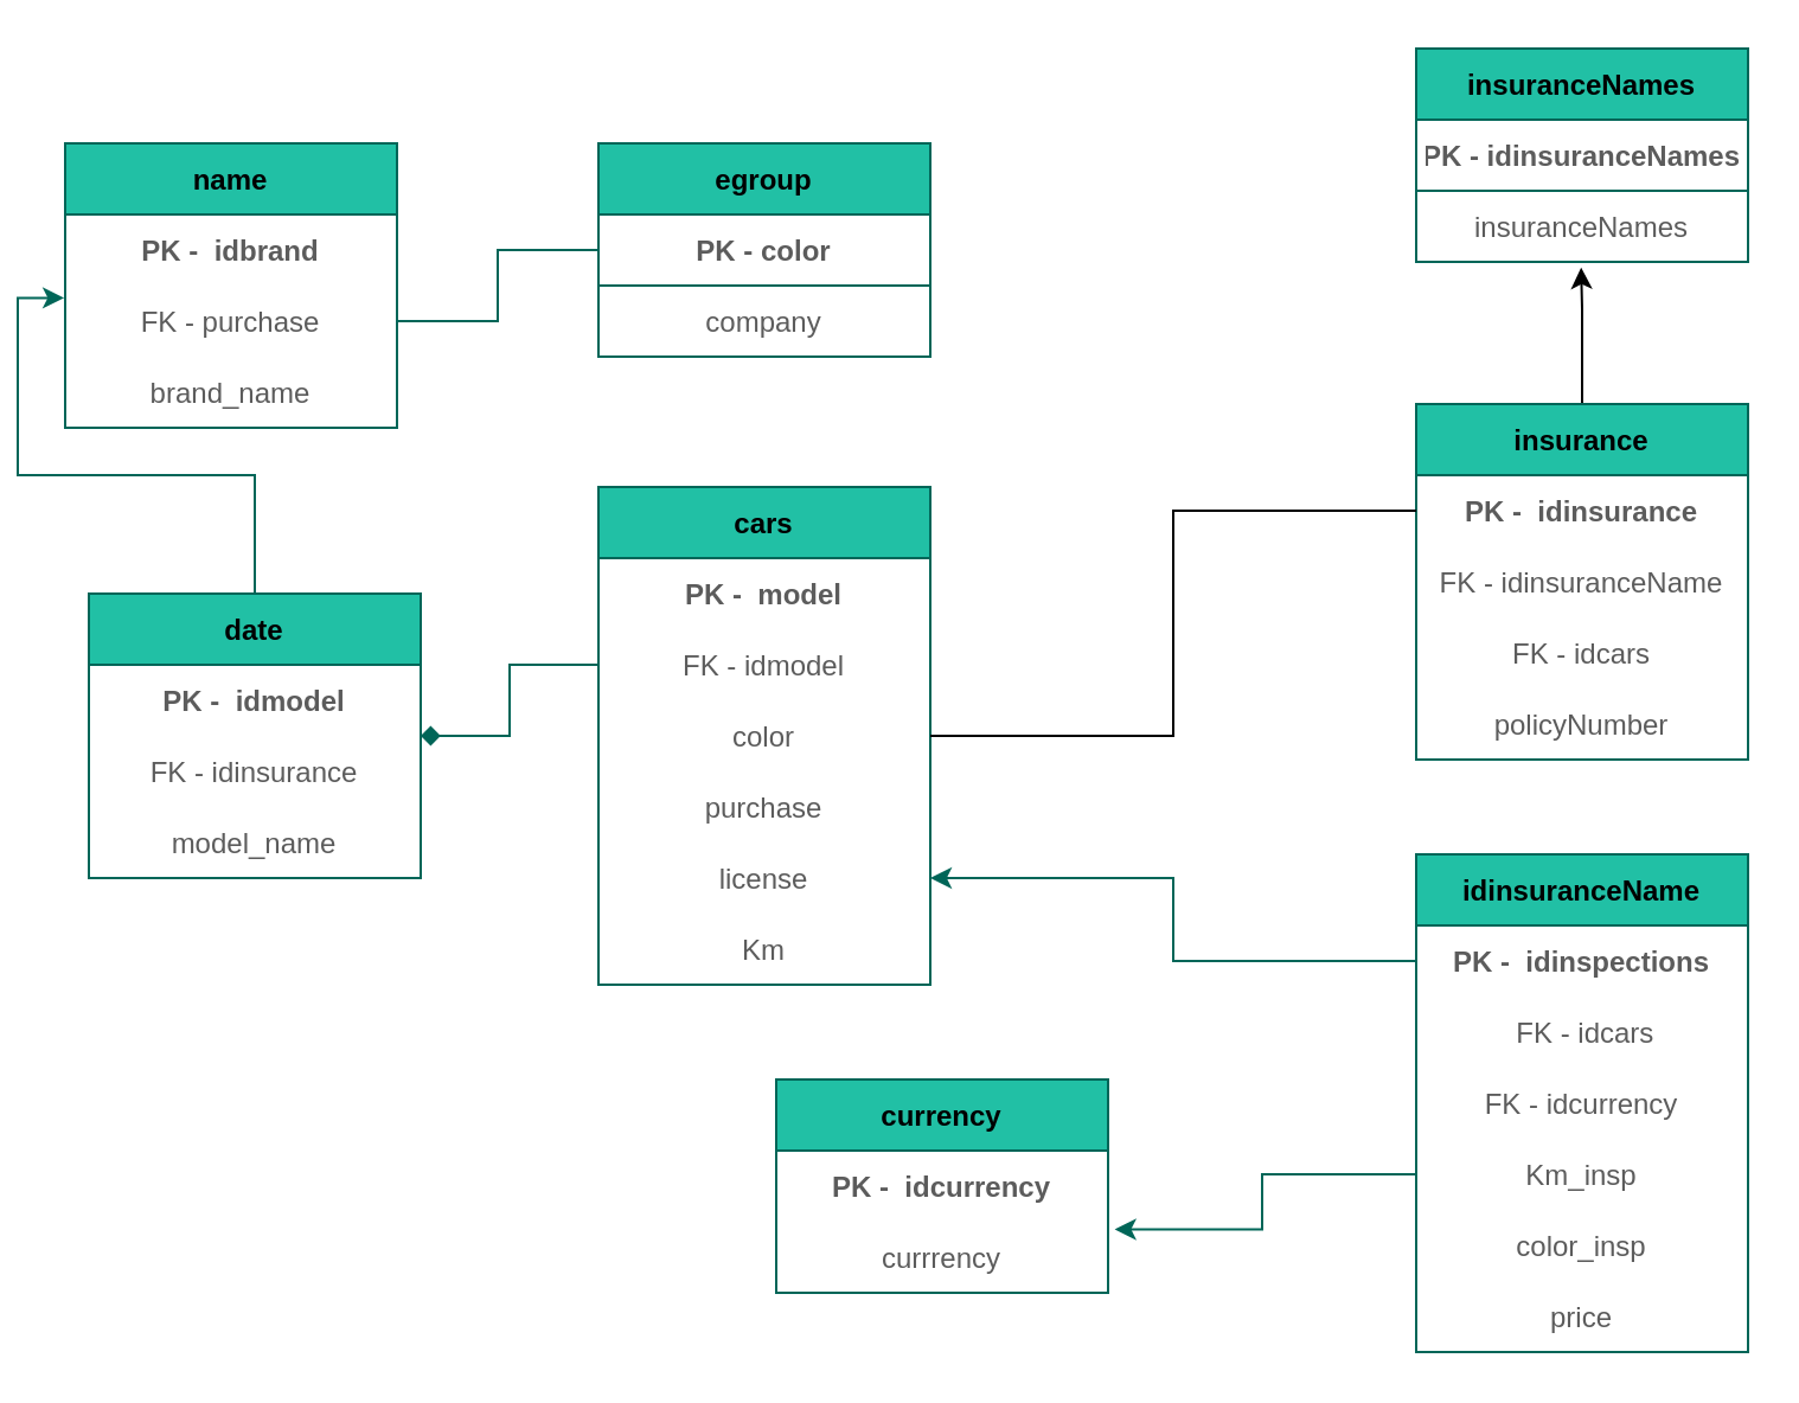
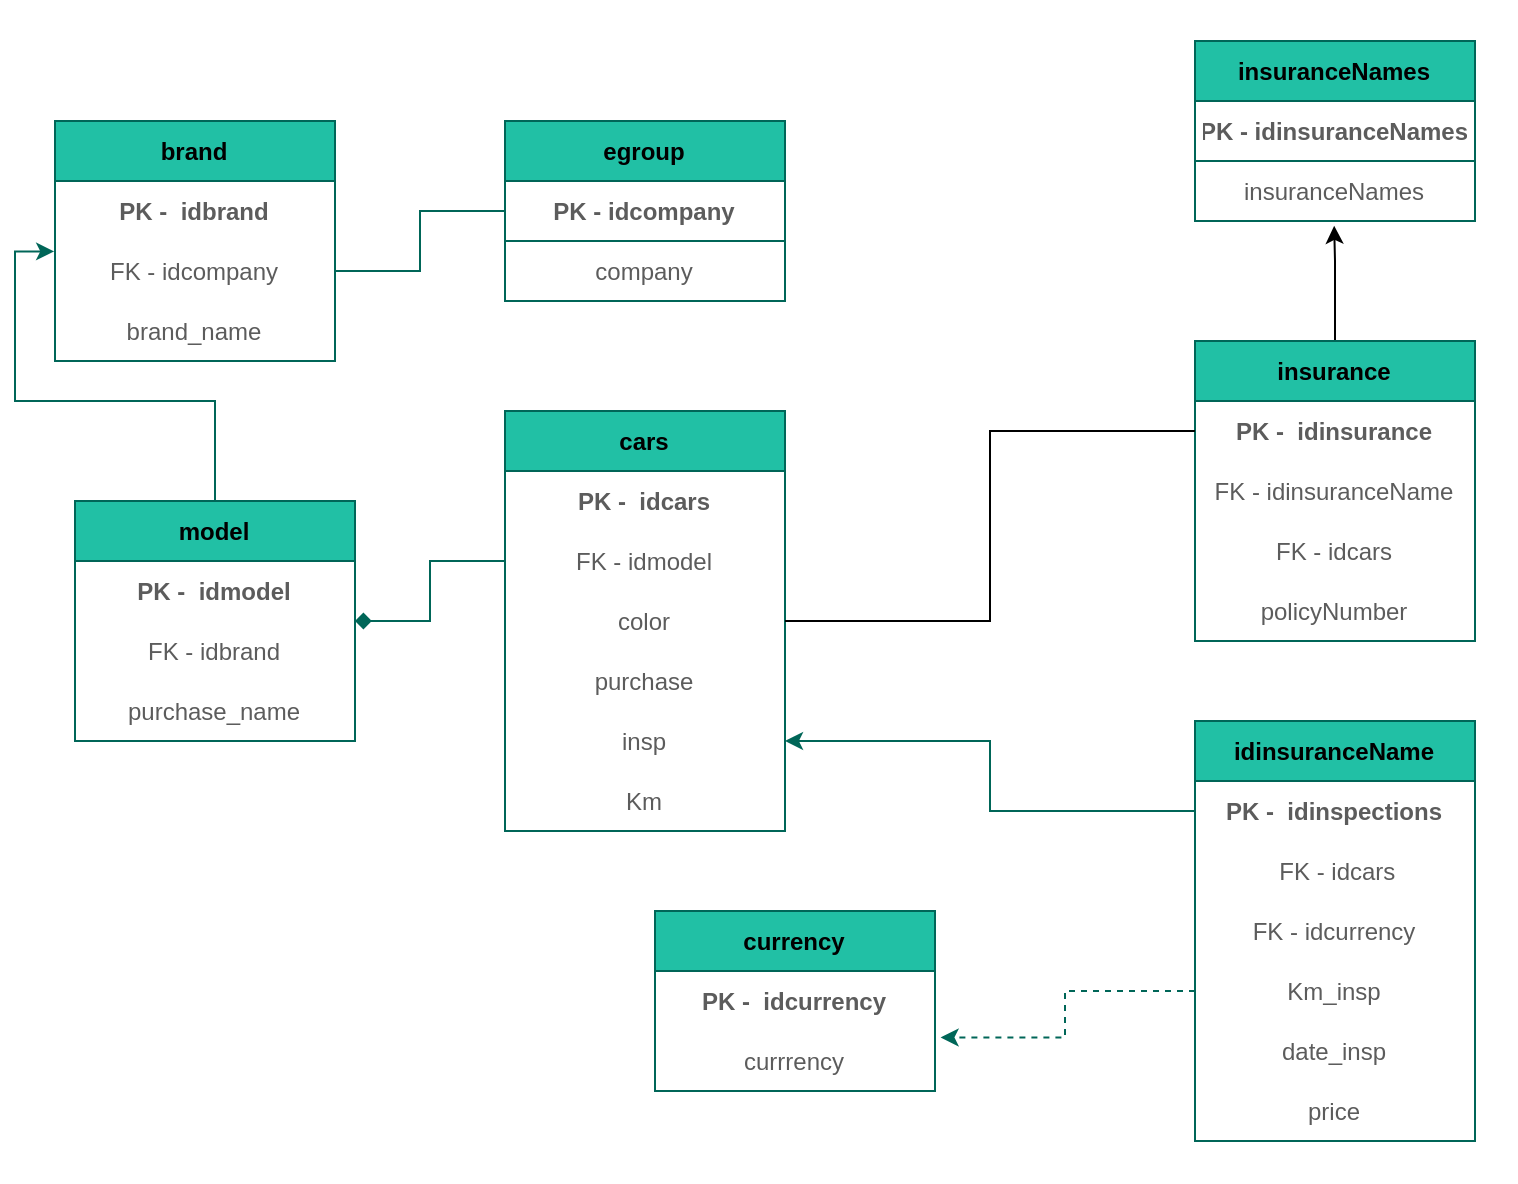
  <mxCell id="0" />
  <mxCell id="1" parent="0" />
  <mxCell id="2" value="egroup" style="swimlane;fontStyle=1;childLayout=stackLayout;horizontal=1;startSize=30;horizontalStack=0;resizeParent=1;resizeParentMax=0;resizeLast=0;collapsible=1;marginBottom=0;fillColor=#21C0A5;strokeColor=#006658;swimlaneFillColor=none;fontColor=default;labelBorderColor=none;labelBackgroundColor=none;" parent="1" vertex="1"><mxGeometry x="245" y="60" width="140" height="90" as="geometry"><mxRectangle x="70" y="90" width="80" height="30" as="alternateBounds" /></mxGeometry></mxCell>
- <mxCell id="3" value="PK - color" style="text;strokeColor=#006658;fillColor=none;align=center;verticalAlign=middle;spacingLeft=4;spacingRight=4;overflow=hidden;points=[[0,0.5],[1,0.5]];portConstraint=eastwest;rotatable=0;rounded=0;fontColor=#5C5C5C;fontStyle=1;labelBackgroundColor=none;" parent="2" vertex="1"><mxGeometry y="30" width="140" height="30" as="geometry" /></mxCell>
+ <mxCell id="3" value="PK - idcompany" style="text;strokeColor=#006658;fillColor=none;align=center;verticalAlign=middle;spacingLeft=4;spacingRight=4;overflow=hidden;points=[[0,0.5],[1,0.5]];portConstraint=eastwest;rotatable=0;rounded=0;fontColor=#5C5C5C;fontStyle=1;labelBackgroundColor=none;" parent="2" vertex="1"><mxGeometry y="30" width="140" height="30" as="geometry" /></mxCell>
  <mxCell id="4" value="company" style="text;strokeColor=none;fillColor=none;align=center;verticalAlign=middle;spacingLeft=4;spacingRight=4;overflow=hidden;points=[[0,0.5],[1,0.5]];portConstraint=eastwest;rotatable=0;fontColor=#5C5C5C;labelBackgroundColor=none;" parent="2" vertex="1"><mxGeometry y="60" width="140" height="30" as="geometry" /></mxCell>
- <mxCell id="5" value="name" style="swimlane;fontStyle=1;childLayout=stackLayout;horizontal=1;startSize=30;horizontalStack=0;resizeParent=1;resizeParentMax=0;resizeLast=0;collapsible=1;marginBottom=0;fontColor=#000000;strokeColor=#006658;fillColor=#21C0A5;" parent="1" vertex="1"><mxGeometry x="20" y="60" width="140" height="120" as="geometry" /></mxCell>
+ <mxCell id="5" value="brand" style="swimlane;fontStyle=1;childLayout=stackLayout;horizontal=1;startSize=30;horizontalStack=0;resizeParent=1;resizeParentMax=0;resizeLast=0;collapsible=1;marginBottom=0;fontColor=#000000;strokeColor=#006658;fillColor=#21C0A5;" parent="1" vertex="1"><mxGeometry x="20" y="60" width="140" height="120" as="geometry" /></mxCell>
  <mxCell id="6" value="PK -  idbrand" style="text;strokeColor=none;fillColor=none;align=center;verticalAlign=middle;spacingLeft=4;spacingRight=4;overflow=hidden;points=[[0,0.5],[1,0.5]];portConstraint=eastwest;rotatable=0;fontColor=#5C5C5C;labelBackgroundColor=default;fontStyle=1" parent="5" vertex="1"><mxGeometry y="30" width="140" height="30" as="geometry" /></mxCell>
- <mxCell id="7" value="FK - purchase" style="text;strokeColor=none;fillColor=none;align=center;verticalAlign=middle;spacingLeft=4;spacingRight=4;overflow=hidden;points=[[0,0.5],[1,0.5]];portConstraint=eastwest;rotatable=0;fontColor=#5C5C5C;labelBackgroundColor=default;" parent="5" vertex="1"><mxGeometry y="60" width="140" height="30" as="geometry" /></mxCell>
+ <mxCell id="7" value="FK - idcompany" style="text;strokeColor=none;fillColor=none;align=center;verticalAlign=middle;spacingLeft=4;spacingRight=4;overflow=hidden;points=[[0,0.5],[1,0.5]];portConstraint=eastwest;rotatable=0;fontColor=#5C5C5C;labelBackgroundColor=default;" parent="5" vertex="1"><mxGeometry y="60" width="140" height="30" as="geometry" /></mxCell>
  <mxCell id="8" value="brand_name" style="text;strokeColor=none;fillColor=none;align=center;verticalAlign=middle;spacingLeft=4;spacingRight=4;overflow=hidden;points=[[0,0.5],[1,0.5]];portConstraint=eastwest;rotatable=0;fontColor=#5C5C5C;" parent="5" vertex="1"><mxGeometry y="90" width="140" height="30" as="geometry" /></mxCell>
  <mxCell id="9" style="edgeStyle=orthogonalEdgeStyle;rounded=0;orthogonalLoop=1;jettySize=auto;html=1;entryX=-0.003;entryY=0.173;entryDx=0;entryDy=0;entryPerimeter=0;fontColor=#000000;strokeColor=#006658;fillColor=#21C0A5;" parent="1" source="10" target="7" edge="1"><mxGeometry relative="1" as="geometry" /></mxCell>
- <mxCell id="10" value="date" style="swimlane;fontStyle=1;childLayout=stackLayout;horizontal=1;startSize=30;horizontalStack=0;resizeParent=1;resizeParentMax=0;resizeLast=0;collapsible=1;marginBottom=0;fontColor=#000000;strokeColor=#006658;fillColor=#21C0A5;" parent="1" vertex="1"><mxGeometry x="30" y="250" width="140" height="120" as="geometry" /></mxCell>
+ <mxCell id="10" value="model" style="swimlane;fontStyle=1;childLayout=stackLayout;horizontal=1;startSize=30;horizontalStack=0;resizeParent=1;resizeParentMax=0;resizeLast=0;collapsible=1;marginBottom=0;fontColor=#000000;strokeColor=#006658;fillColor=#21C0A5;" parent="1" vertex="1"><mxGeometry x="30" y="250" width="140" height="120" as="geometry" /></mxCell>
  <mxCell id="11" value="PK -  idmodel" style="text;strokeColor=none;fillColor=none;align=center;verticalAlign=middle;spacingLeft=4;spacingRight=4;overflow=hidden;points=[[0,0.5],[1,0.5]];portConstraint=eastwest;rotatable=0;fontColor=#5C5C5C;labelBackgroundColor=default;fontStyle=1" parent="10" vertex="1"><mxGeometry y="30" width="140" height="30" as="geometry" /></mxCell>
- <mxCell id="12" value="FK - idinsurance" style="text;strokeColor=none;fillColor=none;align=center;verticalAlign=middle;spacingLeft=4;spacingRight=4;overflow=hidden;points=[[0,0.5],[1,0.5]];portConstraint=eastwest;rotatable=0;fontColor=#5C5C5C;labelBackgroundColor=default;" parent="10" vertex="1"><mxGeometry y="60" width="140" height="30" as="geometry" /></mxCell>
- <mxCell id="13" value="model_name" style="text;strokeColor=none;fillColor=none;align=center;verticalAlign=middle;spacingLeft=4;spacingRight=4;overflow=hidden;points=[[0,0.5],[1,0.5]];portConstraint=eastwest;rotatable=0;fontColor=#5C5C5C;" parent="10" vertex="1"><mxGeometry y="90" width="140" height="30" as="geometry" /></mxCell>
+ <mxCell id="12" value="FK - idbrand" style="text;strokeColor=none;fillColor=none;align=center;verticalAlign=middle;spacingLeft=4;spacingRight=4;overflow=hidden;points=[[0,0.5],[1,0.5]];portConstraint=eastwest;rotatable=0;fontColor=#5C5C5C;labelBackgroundColor=default;" parent="10" vertex="1"><mxGeometry y="60" width="140" height="30" as="geometry" /></mxCell>
+ <mxCell id="13" value="purchase_name" style="text;strokeColor=none;fillColor=none;align=center;verticalAlign=middle;spacingLeft=4;spacingRight=4;overflow=hidden;points=[[0,0.5],[1,0.5]];portConstraint=eastwest;rotatable=0;fontColor=#5C5C5C;" parent="10" vertex="1"><mxGeometry y="90" width="140" height="30" as="geometry" /></mxCell>
  <mxCell id="14" value="cars" style="swimlane;fontStyle=1;childLayout=stackLayout;horizontal=1;startSize=30;horizontalStack=0;resizeParent=1;resizeParentMax=0;resizeLast=0;collapsible=1;marginBottom=0;fontColor=#000000;strokeColor=#006658;fillColor=#21C0A5;" parent="1" vertex="1"><mxGeometry x="245" y="205" width="140" height="210" as="geometry" /></mxCell>
- <mxCell id="15" value="PK -  model" style="text;strokeColor=none;fillColor=none;align=center;verticalAlign=middle;spacingLeft=4;spacingRight=4;overflow=hidden;points=[[0,0.5],[1,0.5]];portConstraint=eastwest;rotatable=0;fontColor=#5C5C5C;labelBackgroundColor=default;fontStyle=1" parent="14" vertex="1"><mxGeometry y="30" width="140" height="30" as="geometry" /></mxCell>
+ <mxCell id="15" value="PK -  idcars" style="text;strokeColor=none;fillColor=none;align=center;verticalAlign=middle;spacingLeft=4;spacingRight=4;overflow=hidden;points=[[0,0.5],[1,0.5]];portConstraint=eastwest;rotatable=0;fontColor=#5C5C5C;labelBackgroundColor=default;fontStyle=1" parent="14" vertex="1"><mxGeometry y="30" width="140" height="30" as="geometry" /></mxCell>
  <mxCell id="16" value="FK - idmodel" style="text;strokeColor=none;fillColor=none;align=center;verticalAlign=middle;spacingLeft=4;spacingRight=4;overflow=hidden;points=[[0,0.5],[1,0.5]];portConstraint=eastwest;rotatable=0;fontColor=#5C5C5C;labelBackgroundColor=default;" parent="14" vertex="1"><mxGeometry y="60" width="140" height="30" as="geometry" /></mxCell>
  <mxCell id="17" value="color" style="text;strokeColor=none;fillColor=none;align=center;verticalAlign=middle;spacingLeft=4;spacingRight=4;overflow=hidden;points=[[0,0.5],[1,0.5]];portConstraint=eastwest;rotatable=0;fontColor=#5C5C5C;" parent="14" vertex="1"><mxGeometry y="90" width="140" height="30" as="geometry" /></mxCell>
  <mxCell id="18" value="purchase" style="text;strokeColor=none;fillColor=none;align=center;verticalAlign=middle;spacingLeft=4;spacingRight=4;overflow=hidden;points=[[0,0.5],[1,0.5]];portConstraint=eastwest;rotatable=0;fontColor=#5C5C5C;" parent="14" vertex="1"><mxGeometry y="120" width="140" height="30" as="geometry" /></mxCell>
- <mxCell id="19" value="license" style="text;strokeColor=none;fillColor=none;align=center;verticalAlign=middle;spacingLeft=4;spacingRight=4;overflow=hidden;points=[[0,0.5],[1,0.5]];portConstraint=eastwest;rotatable=0;fontColor=#5C5C5C;" parent="14" vertex="1"><mxGeometry y="150" width="140" height="30" as="geometry" /></mxCell>
+ <mxCell id="19" value="insp" style="text;strokeColor=none;fillColor=none;align=center;verticalAlign=middle;spacingLeft=4;spacingRight=4;overflow=hidden;points=[[0,0.5],[1,0.5]];portConstraint=eastwest;rotatable=0;fontColor=#5C5C5C;" parent="14" vertex="1"><mxGeometry y="150" width="140" height="30" as="geometry" /></mxCell>
  <mxCell id="20" value="Km" style="text;strokeColor=none;fillColor=none;align=center;verticalAlign=middle;spacingLeft=4;spacingRight=4;overflow=hidden;points=[[0,0.5],[1,0.5]];portConstraint=eastwest;rotatable=0;fontColor=#5C5C5C;" parent="14" vertex="1"><mxGeometry y="180" width="140" height="30" as="geometry" /></mxCell>
  <mxCell id="21" style="edgeStyle=orthogonalEdgeStyle;rounded=0;orthogonalLoop=1;jettySize=auto;html=1;exitX=0;exitY=0.5;exitDx=0;exitDy=0;entryX=1;entryY=0.5;entryDx=0;entryDy=0;fontColor=#000000;strokeColor=#006658;fillColor=#21C0A5;endArrow=diamond;" parent="1" source="16" target="10" edge="1"><mxGeometry relative="1" as="geometry" /></mxCell>
  <mxCell id="22" style="edgeStyle=orthogonalEdgeStyle;rounded=0;orthogonalLoop=1;jettySize=auto;html=1;entryX=0;entryY=0.5;entryDx=0;entryDy=0;fontColor=#000000;strokeColor=#006658;fillColor=#21C0A5;endArrow=none;" parent="1" source="7" target="3" edge="1"><mxGeometry relative="1" as="geometry" /></mxCell>
  <mxCell id="23" value="idinsuranceName" style="swimlane;fontStyle=1;childLayout=stackLayout;horizontal=1;startSize=30;horizontalStack=0;resizeParent=1;resizeParentMax=0;resizeLast=0;collapsible=1;marginBottom=0;fontColor=#000000;strokeColor=#006658;fillColor=#21C0A5;" parent="1" vertex="1"><mxGeometry x="590" y="360" width="140" height="210" as="geometry" /></mxCell>
  <mxCell id="24" value="PK -  idinspections" style="text;strokeColor=none;fillColor=none;align=center;verticalAlign=middle;spacingLeft=4;spacingRight=4;overflow=hidden;points=[[0,0.5],[1,0.5]];portConstraint=eastwest;rotatable=0;fontColor=#5C5C5C;labelBackgroundColor=default;fontStyle=1" parent="23" vertex="1"><mxGeometry y="30" width="140" height="30" as="geometry" /></mxCell>
  <mxCell id="25" value=" FK - idcars" style="text;strokeColor=none;fillColor=none;align=center;verticalAlign=middle;spacingLeft=4;spacingRight=4;overflow=hidden;points=[[0,0.5],[1,0.5]];portConstraint=eastwest;rotatable=0;fontColor=#5C5C5C;labelBackgroundColor=default;fontStyle=0" parent="23" vertex="1"><mxGeometry y="60" width="140" height="30" as="geometry" /></mxCell>
  <mxCell id="26" value="FK - idcurrency" style="text;strokeColor=none;fillColor=none;align=center;verticalAlign=middle;spacingLeft=4;spacingRight=4;overflow=hidden;points=[[0,0.5],[1,0.5]];portConstraint=eastwest;rotatable=0;fontColor=#5C5C5C;labelBackgroundColor=default;fontStyle=0" parent="23" vertex="1"><mxGeometry y="90" width="140" height="30" as="geometry" /></mxCell>
  <mxCell id="27" value="Km_insp" style="text;strokeColor=none;fillColor=none;align=center;verticalAlign=middle;spacingLeft=4;spacingRight=4;overflow=hidden;points=[[0,0.5],[1,0.5]];portConstraint=eastwest;rotatable=0;fontColor=#5C5C5C;" parent="23" vertex="1"><mxGeometry y="120" width="140" height="30" as="geometry" /></mxCell>
- <mxCell id="28" value="color_insp" style="text;strokeColor=none;fillColor=none;align=center;verticalAlign=middle;spacingLeft=4;spacingRight=4;overflow=hidden;points=[[0,0.5],[1,0.5]];portConstraint=eastwest;rotatable=0;fontColor=#5C5C5C;" parent="23" vertex="1"><mxGeometry y="150" width="140" height="30" as="geometry" /></mxCell>
+ <mxCell id="28" value="date_insp" style="text;strokeColor=none;fillColor=none;align=center;verticalAlign=middle;spacingLeft=4;spacingRight=4;overflow=hidden;points=[[0,0.5],[1,0.5]];portConstraint=eastwest;rotatable=0;fontColor=#5C5C5C;" parent="23" vertex="1"><mxGeometry y="150" width="140" height="30" as="geometry" /></mxCell>
  <mxCell id="29" value="price" style="text;strokeColor=none;fillColor=none;align=center;verticalAlign=middle;spacingLeft=4;spacingRight=4;overflow=hidden;points=[[0,0.5],[1,0.5]];portConstraint=eastwest;rotatable=0;fontColor=#5C5C5C;" parent="23" vertex="1"><mxGeometry y="180" width="140" height="30" as="geometry" /></mxCell>
  <mxCell id="30" value="currency" style="swimlane;fontStyle=1;childLayout=stackLayout;horizontal=1;startSize=30;horizontalStack=0;resizeParent=1;resizeParentMax=0;resizeLast=0;collapsible=1;marginBottom=0;fontColor=#000000;strokeColor=#006658;fillColor=#21C0A5;" parent="1" vertex="1"><mxGeometry x="320" y="455" width="140" height="90" as="geometry" /></mxCell>
  <mxCell id="31" value="PK -  idcurrency" style="text;strokeColor=none;fillColor=none;align=center;verticalAlign=middle;spacingLeft=4;spacingRight=4;overflow=hidden;points=[[0,0.5],[1,0.5]];portConstraint=eastwest;rotatable=0;fontColor=#5C5C5C;labelBackgroundColor=default;fontStyle=1" parent="30" vertex="1"><mxGeometry y="30" width="140" height="30" as="geometry" /></mxCell>
  <mxCell id="32" value="currrency" style="text;strokeColor=none;fillColor=none;align=center;verticalAlign=middle;spacingLeft=4;spacingRight=4;overflow=hidden;points=[[0,0.5],[1,0.5]];portConstraint=eastwest;rotatable=0;fontColor=#5C5C5C;" parent="30" vertex="1"><mxGeometry y="60" width="140" height="30" as="geometry" /></mxCell>
- <mxCell id="33" style="edgeStyle=orthogonalEdgeStyle;rounded=0;orthogonalLoop=1;jettySize=auto;html=1;exitX=0;exitY=0.5;exitDx=0;exitDy=0;entryX=1.02;entryY=0.107;entryDx=0;entryDy=0;entryPerimeter=0;fontColor=#000000;strokeColor=#006658;fillColor=#21C0A5;" parent="1" source="27" target="32" edge="1"><mxGeometry relative="1" as="geometry" /></mxCell>
+ <mxCell id="33" style="edgeStyle=orthogonalEdgeStyle;rounded=0;orthogonalLoop=1;jettySize=auto;html=1;exitX=0;exitY=0.5;exitDx=0;exitDy=0;entryX=1.02;entryY=0.107;entryDx=0;entryDy=0;entryPerimeter=0;fontColor=#000000;strokeColor=#006658;fillColor=#21C0A5;dashed=1;" parent="1" source="27" target="32" edge="1"><mxGeometry relative="1" as="geometry" /></mxCell>
  <mxCell id="34" style="edgeStyle=orthogonalEdgeStyle;rounded=0;orthogonalLoop=1;jettySize=auto;html=1;exitX=0;exitY=0.5;exitDx=0;exitDy=0;entryX=1;entryY=0.5;entryDx=0;entryDy=0;fontColor=#000000;strokeColor=#006658;fillColor=#21C0A5;" parent="1" source="24" target="19" edge="1"><mxGeometry relative="1" as="geometry" /></mxCell>
  <mxCell id="35" style="edgeStyle=orthogonalEdgeStyle;rounded=0;orthogonalLoop=1;jettySize=auto;html=1;exitX=0.5;exitY=0;exitDx=0;exitDy=0;entryX=0.497;entryY=1.08;entryDx=0;entryDy=0;entryPerimeter=0;" parent="1" source="36" target="43" edge="1"><mxGeometry relative="1" as="geometry"><Array as="points"><mxPoint x="660" y="130" /><mxPoint x="660" y="130" /></Array></mxGeometry></mxCell>
  <mxCell id="36" value="insurance" style="swimlane;fontStyle=1;childLayout=stackLayout;horizontal=1;startSize=30;horizontalStack=0;resizeParent=1;resizeParentMax=0;resizeLast=0;collapsible=1;marginBottom=0;fontColor=#000000;strokeColor=#006658;fillColor=#21C0A5;" parent="1" vertex="1"><mxGeometry x="590" y="170" width="140" height="150" as="geometry" /></mxCell>
  <mxCell id="37" value="PK -  idinsurance" style="text;strokeColor=none;fillColor=none;align=center;verticalAlign=middle;spacingLeft=4;spacingRight=4;overflow=hidden;points=[[0,0.5],[1,0.5]];portConstraint=eastwest;rotatable=0;fontColor=#5C5C5C;labelBackgroundColor=default;fontStyle=1" parent="36" vertex="1"><mxGeometry y="30" width="140" height="30" as="geometry" /></mxCell>
  <mxCell id="38" value="FK - idinsuranceName" style="text;strokeColor=none;fillColor=none;align=center;verticalAlign=middle;spacingLeft=4;spacingRight=4;overflow=hidden;points=[[0,0.5],[1,0.5]];portConstraint=eastwest;rotatable=0;fontColor=#5C5C5C;labelBackgroundColor=default;" parent="36" vertex="1"><mxGeometry y="60" width="140" height="30" as="geometry" /></mxCell>
  <mxCell id="39" value="FK - idcars" style="text;strokeColor=none;fillColor=none;align=center;verticalAlign=middle;spacingLeft=4;spacingRight=4;overflow=hidden;points=[[0,0.5],[1,0.5]];portConstraint=eastwest;rotatable=0;fontColor=#5C5C5C;" parent="36" vertex="1"><mxGeometry y="90" width="140" height="30" as="geometry" /></mxCell>
  <mxCell id="40" value="policyNumber" style="text;strokeColor=none;fillColor=none;align=center;verticalAlign=middle;spacingLeft=4;spacingRight=4;overflow=hidden;points=[[0,0.5],[1,0.5]];portConstraint=eastwest;rotatable=0;fontColor=#5C5C5C;" parent="36" vertex="1"><mxGeometry y="120" width="140" height="30" as="geometry" /></mxCell>
  <mxCell id="41" value="insuranceNames" style="swimlane;fontStyle=1;childLayout=stackLayout;horizontal=1;startSize=30;horizontalStack=0;resizeParent=1;resizeParentMax=0;resizeLast=0;collapsible=1;marginBottom=0;fillColor=#21C0A5;strokeColor=#006658;swimlaneFillColor=none;fontColor=default;labelBorderColor=none;labelBackgroundColor=none;" parent="1" vertex="1"><mxGeometry x="590" y="20" width="140" height="90" as="geometry"><mxRectangle x="70" y="90" width="80" height="30" as="alternateBounds" /></mxGeometry></mxCell>
  <mxCell id="42" value="PK - idinsuranceNames" style="text;strokeColor=#006658;fillColor=none;align=center;verticalAlign=middle;spacingLeft=4;spacingRight=4;overflow=hidden;points=[[0,0.5],[1,0.5]];portConstraint=eastwest;rotatable=0;rounded=0;fontColor=#5C5C5C;fontStyle=1;labelBackgroundColor=none;" parent="41" vertex="1"><mxGeometry y="30" width="140" height="30" as="geometry" /></mxCell>
  <mxCell id="43" value="insuranceNames" style="text;strokeColor=none;fillColor=none;align=center;verticalAlign=middle;spacingLeft=4;spacingRight=4;overflow=hidden;points=[[0,0.5],[1,0.5]];portConstraint=eastwest;rotatable=0;fontColor=#5C5C5C;labelBackgroundColor=none;" parent="41" vertex="1"><mxGeometry y="60" width="140" height="30" as="geometry" /></mxCell>
  <mxCell id="44" style="edgeStyle=orthogonalEdgeStyle;rounded=0;orthogonalLoop=1;jettySize=auto;html=1;exitX=0;exitY=0.5;exitDx=0;exitDy=0;entryX=1;entryY=0.5;entryDx=0;entryDy=0;endArrow=none;" parent="1" source="37" target="17" edge="1"><mxGeometry relative="1" as="geometry" /></mxCell>
